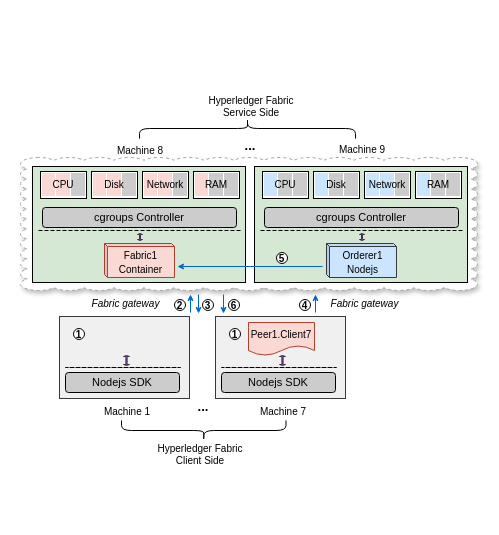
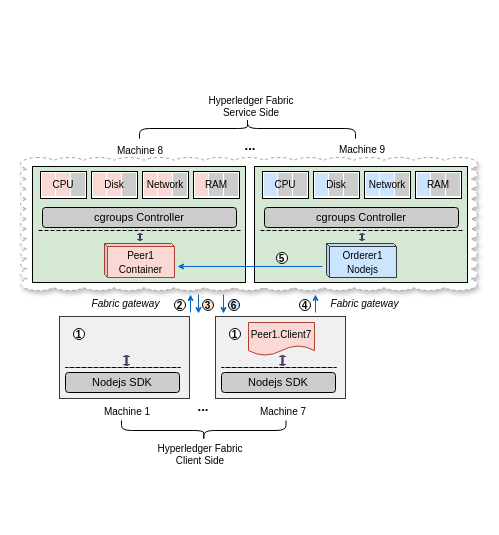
  <mxCell id="0" />
  <mxCell id="1" parent="0" />
  <mxCell id="2" value="" style="whiteSpace=wrap;html=1;shape=mxgraph.basic.cloud_rect;gradientColor=none;strokeColor=#A6A6A6;shadow=1;strokeWidth=1;perimeterSpacing=0;sketch=0;dashed=1;" parent="1" vertex="1"><mxGeometry x="20" y="157" width="457" height="133" as="geometry" /></mxCell>
  <mxCell id="3" value="&lt;font style=&quot;font-size: 10px;&quot;&gt;Machine 9&lt;/font&gt;" style="text;html=1;strokeColor=none;fillColor=none;align=center;verticalAlign=middle;whiteSpace=wrap;rounded=0;fontSize=10;" parent="1" vertex="1"><mxGeometry x="332" y="134" width="60" height="30" as="geometry" /></mxCell>
  <mxCell id="4" value="" style="rounded=0;whiteSpace=wrap;html=1;fillColor=#D5E8D4;" parent="1" vertex="1"><mxGeometry x="32" y="166" width="213" height="116" as="geometry" /></mxCell>
  <mxCell id="5" value="cgroups Controller" style="rounded=1;whiteSpace=wrap;html=1;fillColor=#CCCCCC;strokeColor=#000000;fontSize=11;" parent="1" vertex="1"><mxGeometry x="42" y="207" width="194" height="20" as="geometry" /></mxCell>
  <mxCell id="6" value="" style="endArrow=none;dashed=1;html=1;rounded=0;fontColor=#000000;shape=link;sketch=0;width=0;endSize=29;" parent="1" edge="1"><mxGeometry width="50" height="50" relative="1" as="geometry"><mxPoint x="240" y="230" as="sourcePoint" /><mxPoint x="38" y="230" as="targetPoint" /></mxGeometry></mxCell>
  <mxCell id="7" value="" style="html=1;shadow=0;dashed=0;align=center;verticalAlign=middle;shape=mxgraph.arrows2.twoWayArrow;dy=0.8;dx=1.0;fontColor=#ffffff;strokeColor=#432D57;fillColor=#76608a;direction=south;" parent="1" vertex="1"><mxGeometry x="137" y="233" width="5" height="7" as="geometry" /></mxCell>
  <mxCell id="8" value="" style="rounded=0;whiteSpace=wrap;html=1;shadow=0;labelBackgroundColor=none;fontSize=10;fontColor=#000000;strokeColor=#000000;fillColor=#FFFFFF;" parent="1" vertex="1"><mxGeometry x="40" y="171" width="46" height="27" as="geometry" /></mxCell>
  <mxCell id="9" value="" style="rounded=0;whiteSpace=wrap;html=1;shadow=0;fontSize=10;strokeColor=#FFFFFF;fillColor=#fad9d5;imageWidth=21;imageHeight=21;absoluteArcSize=1;" parent="1" vertex="1"><mxGeometry x="41" y="172" width="15" height="24" as="geometry" /></mxCell>
  <mxCell id="10" value="" style="rounded=0;whiteSpace=wrap;html=1;shadow=0;fontSize=10;strokeColor=#FFFFFF;fillColor=#fad9d5;imageWidth=21;imageHeight=21;absoluteArcSize=1;" parent="1" vertex="1"><mxGeometry x="55" y="172" width="15" height="24" as="geometry" /></mxCell>
  <mxCell id="11" value="" style="rounded=0;whiteSpace=wrap;html=1;shadow=0;fontSize=10;fontColor=#000000;strokeColor=#FFFFFF;fillColor=#CCCCCC;imageWidth=21;imageHeight=21;absoluteArcSize=1;" parent="1" vertex="1"><mxGeometry x="70" y="172" width="15" height="24" as="geometry" /></mxCell>
  <mxCell id="12" value="CPU" style="text;html=1;strokeColor=none;fillColor=none;align=center;verticalAlign=middle;whiteSpace=wrap;rounded=0;fontSize=10;" parent="1" vertex="1"><mxGeometry x="36" y="172" width="54" height="24" as="geometry" /></mxCell>
  <mxCell id="13" value="" style="rounded=0;whiteSpace=wrap;html=1;shadow=0;labelBackgroundColor=none;fontSize=10;fontColor=#000000;strokeColor=#000000;fillColor=#FFFFFF;" parent="1" vertex="1"><mxGeometry x="91" y="171" width="46" height="27" as="geometry" /></mxCell>
  <mxCell id="14" value="" style="rounded=0;whiteSpace=wrap;html=1;shadow=0;fontSize=10;strokeColor=#FFFFFF;fillColor=#fad9d5;imageWidth=21;imageHeight=21;absoluteArcSize=1;" parent="1" vertex="1"><mxGeometry x="92" y="172" width="15" height="24" as="geometry" /></mxCell>
  <mxCell id="15" value="" style="rounded=0;whiteSpace=wrap;html=1;shadow=0;fontSize=10;strokeColor=#FFFFFF;fillColor=#fad9d5;imageWidth=21;imageHeight=21;absoluteArcSize=1;" parent="1" vertex="1"><mxGeometry x="106" y="172" width="15" height="24" as="geometry" /></mxCell>
  <mxCell id="16" value="" style="rounded=0;whiteSpace=wrap;html=1;shadow=0;fontSize=10;fontColor=#000000;strokeColor=#FFFFFF;fillColor=#CCCCCC;imageWidth=21;imageHeight=21;absoluteArcSize=1;" parent="1" vertex="1"><mxGeometry x="121" y="172" width="15" height="24" as="geometry" /></mxCell>
  <mxCell id="17" value="Disk" style="text;html=1;strokeColor=none;fillColor=none;align=center;verticalAlign=middle;whiteSpace=wrap;rounded=0;fontSize=10;" parent="1" vertex="1"><mxGeometry x="87" y="172" width="54" height="24" as="geometry" /></mxCell>
  <mxCell id="18" value="" style="rounded=0;whiteSpace=wrap;html=1;shadow=0;labelBackgroundColor=none;fontSize=10;fontColor=#000000;strokeColor=#000000;fillColor=#FFFFFF;" parent="1" vertex="1"><mxGeometry x="142" y="171" width="46" height="27" as="geometry" /></mxCell>
  <mxCell id="19" value="" style="rounded=0;whiteSpace=wrap;html=1;shadow=0;fontSize=10;strokeColor=#FFFFFF;fillColor=#fad9d5;imageWidth=21;imageHeight=21;absoluteArcSize=1;" parent="1" vertex="1"><mxGeometry x="143" y="172" width="15" height="24" as="geometry" /></mxCell>
  <mxCell id="20" value="" style="rounded=0;whiteSpace=wrap;html=1;shadow=0;fontSize=10;strokeColor=#FFFFFF;fillColor=#fad9d5;imageWidth=21;imageHeight=21;absoluteArcSize=1;" parent="1" vertex="1"><mxGeometry x="157" y="172" width="15" height="24" as="geometry" /></mxCell>
  <mxCell id="21" value="" style="rounded=0;whiteSpace=wrap;html=1;shadow=0;fontSize=10;fontColor=#000000;strokeColor=#FFFFFF;fillColor=#CCCCCC;imageWidth=21;imageHeight=21;absoluteArcSize=1;" parent="1" vertex="1"><mxGeometry x="172" y="172" width="15" height="24" as="geometry" /></mxCell>
  <mxCell id="22" value="Network" style="text;html=1;strokeColor=none;fillColor=none;align=center;verticalAlign=middle;whiteSpace=wrap;rounded=0;fontSize=10;" parent="1" vertex="1"><mxGeometry x="138" y="172" width="54" height="24" as="geometry" /></mxCell>
- <mxCell id="23" value="&lt;font style=&quot;font-size: 10px;&quot;&gt;Fabric1&lt;br style=&quot;&quot;&gt;Container&lt;/font&gt;" style="shape=cube;whiteSpace=wrap;html=1;boundedLbl=1;backgroundOutline=1;darkOpacity=0.05;darkOpacity2=0.1;shadow=0;size=3;fontSize=11;fillColor=#fad9d5;strokeColor=#ae4132;" parent="1" vertex="1"><mxGeometry x="104" y="243" width="70" height="34" as="geometry" /></mxCell>
+ <mxCell id="23" value="&lt;font style=&quot;font-size: 10px;&quot;&gt;Peer1&lt;br style=&quot;&quot;&gt;Container&lt;/font&gt;" style="shape=cube;whiteSpace=wrap;html=1;boundedLbl=1;backgroundOutline=1;darkOpacity=0.05;darkOpacity2=0.1;shadow=0;size=3;fontSize=11;fillColor=#fad9d5;strokeColor=#ae4132;" parent="1" vertex="1"><mxGeometry x="104" y="243" width="70" height="34" as="geometry" /></mxCell>
  <mxCell id="24" value="&lt;font style=&quot;font-size: 10px;&quot;&gt;Machine 8&lt;/font&gt;" style="text;html=1;strokeColor=none;fillColor=none;align=center;verticalAlign=middle;whiteSpace=wrap;rounded=0;fontSize=10;" parent="1" vertex="1"><mxGeometry x="110" y="135" width="60" height="30" as="geometry" /></mxCell>
  <mxCell id="25" value="&lt;font style=&quot;font-size: 10px;&quot;&gt;Hyperledger&amp;nbsp;Fabric &lt;br&gt;Service Side&lt;br&gt;&lt;/font&gt;" style="text;html=1;strokeColor=none;fillColor=none;align=center;verticalAlign=middle;whiteSpace=wrap;rounded=0;fontSize=8;" parent="1" vertex="1"><mxGeometry x="121" y="91" width="260" height="30" as="geometry" /></mxCell>
  <mxCell id="26" value="" style="rounded=0;whiteSpace=wrap;html=1;fillColor=#F0F0F0;strokeColor=#36393d;" parent="1" vertex="1"><mxGeometry x="215" y="316" width="130" height="82" as="geometry" /></mxCell>
  <mxCell id="27" value="Nodejs SDK" style="rounded=1;whiteSpace=wrap;html=1;fontSize=11;fillColor=#CCCCCC;strokeColor=#000000;" parent="1" vertex="1"><mxGeometry x="221" y="372" width="114" height="20" as="geometry" /></mxCell>
  <mxCell id="28" value="" style="endArrow=none;dashed=1;html=1;rounded=0;fontColor=#000000;shape=link;sketch=0;width=0;" parent="1" edge="1"><mxGeometry width="50" height="50" relative="1" as="geometry"><mxPoint x="336" y="367" as="sourcePoint" /><mxPoint x="221" y="367" as="targetPoint" /></mxGeometry></mxCell>
  <mxCell id="29" value="" style="html=1;shadow=0;dashed=0;align=center;verticalAlign=middle;shape=mxgraph.arrows2.twoWayArrow;dy=0.8;dx=1.0;fontColor=#ffffff;strokeColor=#432D57;fillColor=#76608a;direction=south;" parent="1" vertex="1"><mxGeometry x="279" y="355" width="6" height="10" as="geometry" /></mxCell>
  <mxCell id="30" value="&lt;font style=&quot;font-size: 10px;&quot;&gt;Peer1.Client7&lt;/font&gt;" style="shape=document;whiteSpace=wrap;html=1;boundedLbl=1;fillColor=#fad9d5;strokeColor=#ae4132;" parent="1" vertex="1"><mxGeometry x="248" y="322" width="66" height="33" as="geometry" /></mxCell>
  <mxCell id="31" value="&lt;font style=&quot;font-size: 10px;&quot;&gt;Machine 7&lt;/font&gt;" style="text;html=1;strokeColor=none;fillColor=none;align=center;verticalAlign=middle;whiteSpace=wrap;rounded=0;fontSize=10;" parent="1" vertex="1"><mxGeometry x="253" y="396" width="60" height="30" as="geometry" /></mxCell>
  <mxCell id="32" value="1" style="ellipse;whiteSpace=wrap;html=1;aspect=fixed;fontSize=10;strokeColor=#000000;fillColor=#FFFFFF;fontStyle=1" parent="1" vertex="1"><mxGeometry x="229" y="328" width="11" height="11" as="geometry" /></mxCell>
  <mxCell id="33" value="" style="rounded=0;whiteSpace=wrap;html=1;fillColor=#F0F0F0;strokeColor=#36393d;" parent="1" vertex="1"><mxGeometry x="59" y="316" width="130" height="82" as="geometry" /></mxCell>
  <mxCell id="34" value="Nodejs SDK" style="rounded=1;whiteSpace=wrap;html=1;fontSize=11;fillColor=#CCCCCC;strokeColor=#000000;" parent="1" vertex="1"><mxGeometry x="65" y="372" width="114" height="20" as="geometry" /></mxCell>
  <mxCell id="35" value="" style="endArrow=none;dashed=1;html=1;rounded=0;fontColor=#000000;shape=link;sketch=0;width=0;" parent="1" edge="1"><mxGeometry width="50" height="50" relative="1" as="geometry"><mxPoint x="180" y="367" as="sourcePoint" /><mxPoint x="65" y="367" as="targetPoint" /></mxGeometry></mxCell>
  <mxCell id="36" value="" style="html=1;shadow=0;dashed=0;align=center;verticalAlign=middle;shape=mxgraph.arrows2.twoWayArrow;dy=0.8;dx=1.0;fontColor=#ffffff;strokeColor=#432D57;fillColor=#76608a;direction=south;" parent="1" vertex="1"><mxGeometry x="123" y="355" width="6" height="10" as="geometry" /></mxCell>
  <mxCell id="37" value="&lt;font style=&quot;font-size: 10px;&quot;&gt;Machine 1&lt;/font&gt;" style="text;html=1;strokeColor=none;fillColor=none;align=center;verticalAlign=middle;whiteSpace=wrap;rounded=0;fontSize=10;" parent="1" vertex="1"><mxGeometry x="97" y="396" width="60" height="30" as="geometry" /></mxCell>
  <mxCell id="38" value="1" style="ellipse;whiteSpace=wrap;html=1;aspect=fixed;fontSize=10;strokeColor=#000000;fillColor=#FFFFFF;fontStyle=1" parent="1" vertex="1"><mxGeometry x="73" y="328" width="11" height="11" as="geometry" /></mxCell>
  <mxCell id="39" value="&lt;b&gt;&lt;font style=&quot;font-size: 13px;&quot;&gt;...&lt;/font&gt;&lt;/b&gt;" style="text;html=1;strokeColor=none;fillColor=none;align=center;verticalAlign=middle;whiteSpace=wrap;rounded=0;fontSize=10;" parent="1" vertex="1"><mxGeometry x="173" y="391" width="60" height="30" as="geometry" /></mxCell>
  <mxCell id="40" value="" style="endArrow=classic;html=1;rounded=0;fontSize=10;strokeColor=#0066CC;endSize=4;startSize=4;" parent="1" edge="1"><mxGeometry width="50" height="50" relative="1" as="geometry"><mxPoint x="315" y="312" as="sourcePoint" /><mxPoint x="315" y="294" as="targetPoint" /></mxGeometry></mxCell>
  <mxCell id="41" value="4" style="ellipse;whiteSpace=wrap;html=1;aspect=fixed;fontSize=10;strokeColor=#000000;fillColor=#FFFFFF;fontStyle=1" parent="1" vertex="1"><mxGeometry x="299" y="299" width="11" height="11" as="geometry" /></mxCell>
  <mxCell id="42" value="" style="endArrow=classic;html=1;rounded=0;fontSize=10;strokeColor=#0066CC;endSize=4;startSize=4;" parent="1" edge="1"><mxGeometry width="50" height="50" relative="1" as="geometry"><mxPoint x="190" y="312" as="sourcePoint" /><mxPoint x="190" y="294" as="targetPoint" /></mxGeometry></mxCell>
  <mxCell id="43" value="" style="endArrow=classic;html=1;rounded=0;fontSize=10;strokeColor=#0066CC;endSize=4;startSize=4;jumpSize=6;" parent="1" edge="1"><mxGeometry width="50" height="50" relative="1" as="geometry"><mxPoint x="198" y="294" as="sourcePoint" /><mxPoint x="198" y="313" as="targetPoint" /></mxGeometry></mxCell>
  <mxCell id="44" value="" style="endArrow=classic;html=1;rounded=0;fontSize=10;strokeColor=#0066CC;endSize=4;startSize=4;jumpSize=6;" parent="1" edge="1"><mxGeometry width="50" height="50" relative="1" as="geometry"><mxPoint x="223" y="294" as="sourcePoint" /><mxPoint x="223" y="313" as="targetPoint" /></mxGeometry></mxCell>
  <mxCell id="45" value="2" style="ellipse;whiteSpace=wrap;html=1;aspect=fixed;fontSize=10;strokeColor=#000000;fillColor=#FFFFFF;fontStyle=1" parent="1" vertex="1"><mxGeometry x="174" y="299" width="11" height="11" as="geometry" /></mxCell>
- <mxCell id="46" value="3" style="ellipse;whiteSpace=wrap;html=1;aspect=fixed;fontSize=10;strokeColor=#000000;fillColor=#FFFFFF;fontStyle=1" parent="1" vertex="1"><mxGeometry x="202" y="299" width="11" height="11" as="geometry" /></mxCell>
- <mxCell id="47" value="6" style="ellipse;whiteSpace=wrap;html=1;aspect=fixed;fontSize=10;strokeColor=#000000;fillColor=#FFFFFF;fontStyle=1" parent="1" vertex="1"><mxGeometry x="228" y="299" width="11" height="11" as="geometry" /></mxCell>
+ <mxCell id="46" value="3" style="ellipse;whiteSpace=wrap;html=1;aspect=fixed;fontSize=10;strokeColor=#000000;fillColor=#ffe6cc;fontStyle=1;" parent="1" vertex="1"><mxGeometry x="202" y="299" width="11" height="11" as="geometry" /></mxCell>
+ <mxCell id="47" value="6" style="ellipse;whiteSpace=wrap;html=1;aspect=fixed;fontSize=10;strokeColor=#000000;fillColor=#cce5ff;fontStyle=1;" parent="1" vertex="1"><mxGeometry x="228" y="299" width="11" height="11" as="geometry" /></mxCell>
  <mxCell id="48" value="" style="rounded=0;whiteSpace=wrap;html=1;shadow=0;labelBackgroundColor=none;fontSize=10;fontColor=#000000;strokeColor=#000000;fillColor=#FFFFFF;" parent="1" vertex="1"><mxGeometry x="193" y="171" width="46" height="27" as="geometry" /></mxCell>
  <mxCell id="49" value="" style="rounded=0;whiteSpace=wrap;html=1;shadow=0;fontSize=10;strokeColor=#FFFFFF;fillColor=#fad9d5;imageWidth=21;imageHeight=21;absoluteArcSize=1;" parent="1" vertex="1"><mxGeometry x="194" y="172" width="15" height="24" as="geometry" /></mxCell>
  <mxCell id="50" value="" style="rounded=0;whiteSpace=wrap;html=1;shadow=0;fontSize=10;strokeColor=#FFFFFF;fillColor=#CCCCCC;imageWidth=21;imageHeight=21;absoluteArcSize=1;" parent="1" vertex="1"><mxGeometry x="208" y="172" width="15" height="24" as="geometry" /></mxCell>
  <mxCell id="51" value="" style="rounded=0;whiteSpace=wrap;html=1;shadow=0;fontSize=10;fontColor=#000000;strokeColor=#FFFFFF;fillColor=#CCCCCC;imageWidth=21;imageHeight=21;absoluteArcSize=1;" parent="1" vertex="1"><mxGeometry x="223" y="172" width="15" height="24" as="geometry" /></mxCell>
  <mxCell id="52" value="RAM" style="text;html=1;strokeColor=none;fillColor=none;align=center;verticalAlign=middle;whiteSpace=wrap;rounded=0;fontSize=10;" parent="1" vertex="1"><mxGeometry x="189" y="172" width="54" height="24" as="geometry" /></mxCell>
  <mxCell id="53" value="" style="rounded=0;whiteSpace=wrap;html=1;fillColor=#D5E8D4;" parent="1" vertex="1"><mxGeometry x="254" y="166" width="213" height="116" as="geometry" /></mxCell>
  <mxCell id="54" value="cgroups Controller" style="rounded=1;whiteSpace=wrap;html=1;fillColor=#CCCCCC;strokeColor=#000000;fontSize=11;" parent="1" vertex="1"><mxGeometry x="264" y="207" width="194" height="20" as="geometry" /></mxCell>
  <mxCell id="55" value="" style="endArrow=none;dashed=1;html=1;rounded=0;fontColor=#000000;shape=link;sketch=0;width=0;endSize=29;" parent="1" edge="1"><mxGeometry width="50" height="50" relative="1" as="geometry"><mxPoint x="462" y="230" as="sourcePoint" /><mxPoint x="260" y="230" as="targetPoint" /></mxGeometry></mxCell>
  <mxCell id="56" value="" style="html=1;shadow=0;dashed=0;align=center;verticalAlign=middle;shape=mxgraph.arrows2.twoWayArrow;dy=0.8;dx=1.0;fontColor=#ffffff;strokeColor=#432D57;fillColor=#76608a;direction=south;" parent="1" vertex="1"><mxGeometry x="359" y="233" width="5" height="7" as="geometry" /></mxCell>
  <mxCell id="57" value="" style="rounded=0;whiteSpace=wrap;html=1;shadow=0;labelBackgroundColor=none;fontSize=10;fontColor=#000000;strokeColor=#000000;fillColor=#FFFFFF;" parent="1" vertex="1"><mxGeometry x="262" y="171" width="46" height="27" as="geometry" /></mxCell>
  <mxCell id="58" value="" style="rounded=0;whiteSpace=wrap;html=1;shadow=0;fontSize=10;strokeColor=#FFFFFF;fillColor=#CCE5FF;imageWidth=21;imageHeight=21;absoluteArcSize=1;" parent="1" vertex="1"><mxGeometry x="263" y="172" width="15" height="24" as="geometry" /></mxCell>
  <mxCell id="59" value="" style="rounded=0;whiteSpace=wrap;html=1;shadow=0;fontSize=10;strokeColor=#FFFFFF;fillColor=#CCCCCC;imageWidth=21;imageHeight=21;absoluteArcSize=1;" parent="1" vertex="1"><mxGeometry x="277" y="172" width="15" height="24" as="geometry" /></mxCell>
  <mxCell id="60" value="" style="rounded=0;whiteSpace=wrap;html=1;shadow=0;fontSize=10;fontColor=#000000;strokeColor=#FFFFFF;fillColor=#CCCCCC;imageWidth=21;imageHeight=21;absoluteArcSize=1;" parent="1" vertex="1"><mxGeometry x="292" y="172" width="15" height="24" as="geometry" /></mxCell>
  <mxCell id="61" value="CPU" style="text;html=1;strokeColor=none;fillColor=none;align=center;verticalAlign=middle;whiteSpace=wrap;rounded=0;fontSize=10;" parent="1" vertex="1"><mxGeometry x="258" y="172" width="54" height="24" as="geometry" /></mxCell>
  <mxCell id="62" value="" style="rounded=0;whiteSpace=wrap;html=1;shadow=0;labelBackgroundColor=none;fontSize=10;fontColor=#000000;strokeColor=#000000;fillColor=#FFFFFF;" parent="1" vertex="1"><mxGeometry x="313" y="171" width="46" height="27" as="geometry" /></mxCell>
  <mxCell id="63" value="" style="rounded=0;whiteSpace=wrap;html=1;shadow=0;fontSize=10;strokeColor=#FFFFFF;fillColor=#CCE5FF;imageWidth=21;imageHeight=21;absoluteArcSize=1;" parent="1" vertex="1"><mxGeometry x="314" y="172" width="15" height="24" as="geometry" /></mxCell>
  <mxCell id="64" value="" style="rounded=0;whiteSpace=wrap;html=1;shadow=0;fontSize=10;strokeColor=#FFFFFF;fillColor=#CCCCCC;imageWidth=21;imageHeight=21;absoluteArcSize=1;" parent="1" vertex="1"><mxGeometry x="328" y="172" width="15" height="24" as="geometry" /></mxCell>
  <mxCell id="65" value="" style="rounded=0;whiteSpace=wrap;html=1;shadow=0;fontSize=10;fontColor=#000000;strokeColor=#FFFFFF;fillColor=#CCCCCC;imageWidth=21;imageHeight=21;absoluteArcSize=1;" parent="1" vertex="1"><mxGeometry x="343" y="172" width="15" height="24" as="geometry" /></mxCell>
  <mxCell id="66" value="Disk" style="text;html=1;strokeColor=none;fillColor=none;align=center;verticalAlign=middle;whiteSpace=wrap;rounded=0;fontSize=10;" parent="1" vertex="1"><mxGeometry x="309" y="172" width="54" height="24" as="geometry" /></mxCell>
  <mxCell id="67" value="" style="rounded=0;whiteSpace=wrap;html=1;shadow=0;labelBackgroundColor=none;fontSize=10;fontColor=#000000;strokeColor=#000000;fillColor=#FFFFFF;" parent="1" vertex="1"><mxGeometry x="364" y="171" width="46" height="27" as="geometry" /></mxCell>
  <mxCell id="68" value="" style="rounded=0;whiteSpace=wrap;html=1;shadow=0;fontSize=10;strokeColor=#FFFFFF;fillColor=#CCE5FF;imageWidth=21;imageHeight=21;absoluteArcSize=1;" parent="1" vertex="1"><mxGeometry x="365" y="172" width="15" height="24" as="geometry" /></mxCell>
  <mxCell id="69" value="" style="rounded=0;whiteSpace=wrap;html=1;shadow=0;fontSize=10;strokeColor=#FFFFFF;fillColor=#CCE5FF;imageWidth=21;imageHeight=21;absoluteArcSize=1;" parent="1" vertex="1"><mxGeometry x="379" y="172" width="15" height="24" as="geometry" /></mxCell>
  <mxCell id="70" value="" style="rounded=0;whiteSpace=wrap;html=1;shadow=0;fontSize=10;fontColor=#000000;strokeColor=#FFFFFF;fillColor=#CCCCCC;imageWidth=21;imageHeight=21;absoluteArcSize=1;" parent="1" vertex="1"><mxGeometry x="394" y="172" width="15" height="24" as="geometry" /></mxCell>
  <mxCell id="71" value="Network" style="text;html=1;strokeColor=none;fillColor=none;align=center;verticalAlign=middle;whiteSpace=wrap;rounded=0;fontSize=10;" parent="1" vertex="1"><mxGeometry x="360" y="172" width="54" height="24" as="geometry" /></mxCell>
  <mxCell id="72" value="&lt;font style=&quot;font-size: 10px;&quot;&gt;Orderer1&lt;br style=&quot;&quot;&gt;Nodejs&lt;/font&gt;" style="shape=cube;whiteSpace=wrap;html=1;boundedLbl=1;backgroundOutline=1;darkOpacity=0.05;darkOpacity2=0.1;shadow=0;size=3;fontSize=11;fillColor=#cce5ff;strokeColor=#36393d;" parent="1" vertex="1"><mxGeometry x="326" y="243" width="70" height="34" as="geometry" /></mxCell>
  <mxCell id="73" value="" style="rounded=0;whiteSpace=wrap;html=1;shadow=0;labelBackgroundColor=none;fontSize=10;fontColor=#000000;strokeColor=#000000;fillColor=#FFFFFF;" parent="1" vertex="1"><mxGeometry x="415" y="171" width="46" height="27" as="geometry" /></mxCell>
  <mxCell id="74" value="" style="rounded=0;whiteSpace=wrap;html=1;shadow=0;fontSize=10;strokeColor=#FFFFFF;fillColor=#CCE5FF;imageWidth=21;imageHeight=21;absoluteArcSize=1;" parent="1" vertex="1"><mxGeometry x="416" y="172" width="15" height="24" as="geometry" /></mxCell>
  <mxCell id="75" value="" style="rounded=0;whiteSpace=wrap;html=1;shadow=0;fontSize=10;strokeColor=#FFFFFF;fillColor=#CCCCCC;imageWidth=21;imageHeight=21;absoluteArcSize=1;" parent="1" vertex="1"><mxGeometry x="430" y="172" width="15" height="24" as="geometry" /></mxCell>
  <mxCell id="76" value="" style="rounded=0;whiteSpace=wrap;html=1;shadow=0;fontSize=10;fontColor=#000000;strokeColor=#FFFFFF;fillColor=#CCCCCC;imageWidth=21;imageHeight=21;absoluteArcSize=1;" parent="1" vertex="1"><mxGeometry x="445" y="172" width="15" height="24" as="geometry" /></mxCell>
  <mxCell id="77" value="RAM" style="text;html=1;strokeColor=none;fillColor=none;align=center;verticalAlign=middle;whiteSpace=wrap;rounded=0;fontSize=10;" parent="1" vertex="1"><mxGeometry x="411" y="172" width="54" height="24" as="geometry" /></mxCell>
  <mxCell id="78" value="" style="endArrow=classic;html=1;rounded=0;fontSize=10;strokeColor=#0066CC;endSize=4;startSize=4;jumpSize=6;" parent="1" edge="1"><mxGeometry width="50" height="50" relative="1" as="geometry"><mxPoint x="322" y="266" as="sourcePoint" /><mxPoint x="177" y="266" as="targetPoint" /></mxGeometry></mxCell>
  <mxCell id="79" value="5" style="ellipse;whiteSpace=wrap;html=1;aspect=fixed;fontSize=10;strokeColor=#000000;fillColor=#FFFFFF;fontStyle=1" parent="1" vertex="1"><mxGeometry x="276" y="252" width="11" height="11" as="geometry" /></mxCell>
  <mxCell id="80" value="&lt;span style=&quot;font-size: 10px;&quot;&gt;&lt;i&gt;Fabric gateway&lt;/i&gt;&lt;/span&gt;" style="text;html=1;strokeColor=none;fillColor=none;align=center;verticalAlign=middle;whiteSpace=wrap;rounded=0;fontSize=8;" parent="1" vertex="1"><mxGeometry x="81" y="288" width="89" height="30" as="geometry" /></mxCell>
  <mxCell id="81" value="&lt;span style=&quot;font-size: 10px;&quot;&gt;&lt;i&gt;Fabric gateway&lt;/i&gt;&lt;/span&gt;" style="text;html=1;strokeColor=none;fillColor=none;align=center;verticalAlign=middle;whiteSpace=wrap;rounded=0;fontSize=8;" parent="1" vertex="1"><mxGeometry x="320" y="288" width="89" height="30" as="geometry" /></mxCell>
  <mxCell id="82" value="&lt;font style=&quot;font-size: 10px;&quot;&gt;Hyperledger&amp;nbsp;Fabric&lt;br&gt;Client Side&lt;br&gt;&lt;/font&gt;" style="text;html=1;strokeColor=none;fillColor=none;align=center;verticalAlign=middle;whiteSpace=wrap;rounded=0;fontSize=8;" parent="1" vertex="1"><mxGeometry x="132" y="439" width="136" height="30" as="geometry" /></mxCell>
  <mxCell id="83" value="" style="shape=curlyBracket;whiteSpace=wrap;html=1;rounded=1;labelPosition=left;verticalLabelPosition=middle;align=right;verticalAlign=middle;rotation=90;" parent="1" vertex="1"><mxGeometry x="237" y="20" width="20" height="216" as="geometry" /></mxCell>
  <mxCell id="84" value="" style="shape=curlyBracket;whiteSpace=wrap;html=1;rounded=1;labelPosition=left;verticalLabelPosition=middle;align=right;verticalAlign=middle;rotation=90;flipV=0;flipH=1;" parent="1" vertex="1"><mxGeometry x="193.25" y="347.75" width="20" height="164.5" as="geometry" /></mxCell>
  <mxCell id="85" value="&lt;b&gt;&lt;font style=&quot;font-size: 13px;&quot;&gt;...&lt;/font&gt;&lt;/b&gt;" style="text;html=1;strokeColor=none;fillColor=none;align=center;verticalAlign=middle;whiteSpace=wrap;rounded=0;fontSize=10;" parent="1" vertex="1"><mxGeometry x="220" y="130" width="60" height="30" as="geometry" /></mxCell>
